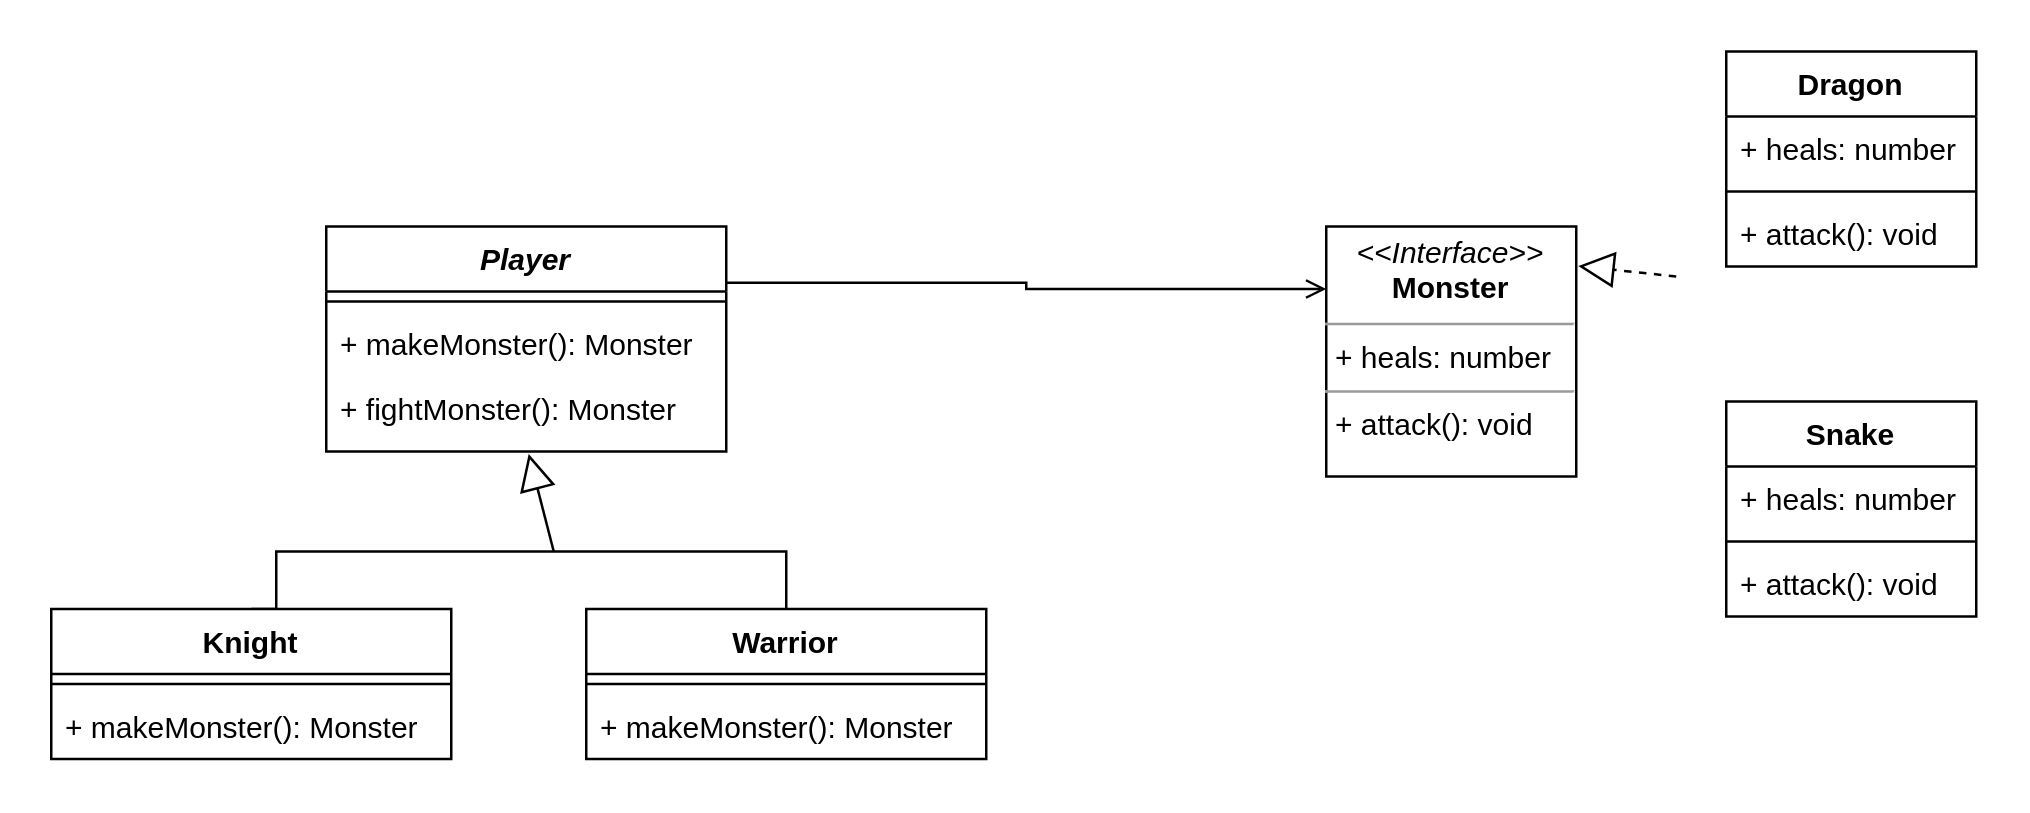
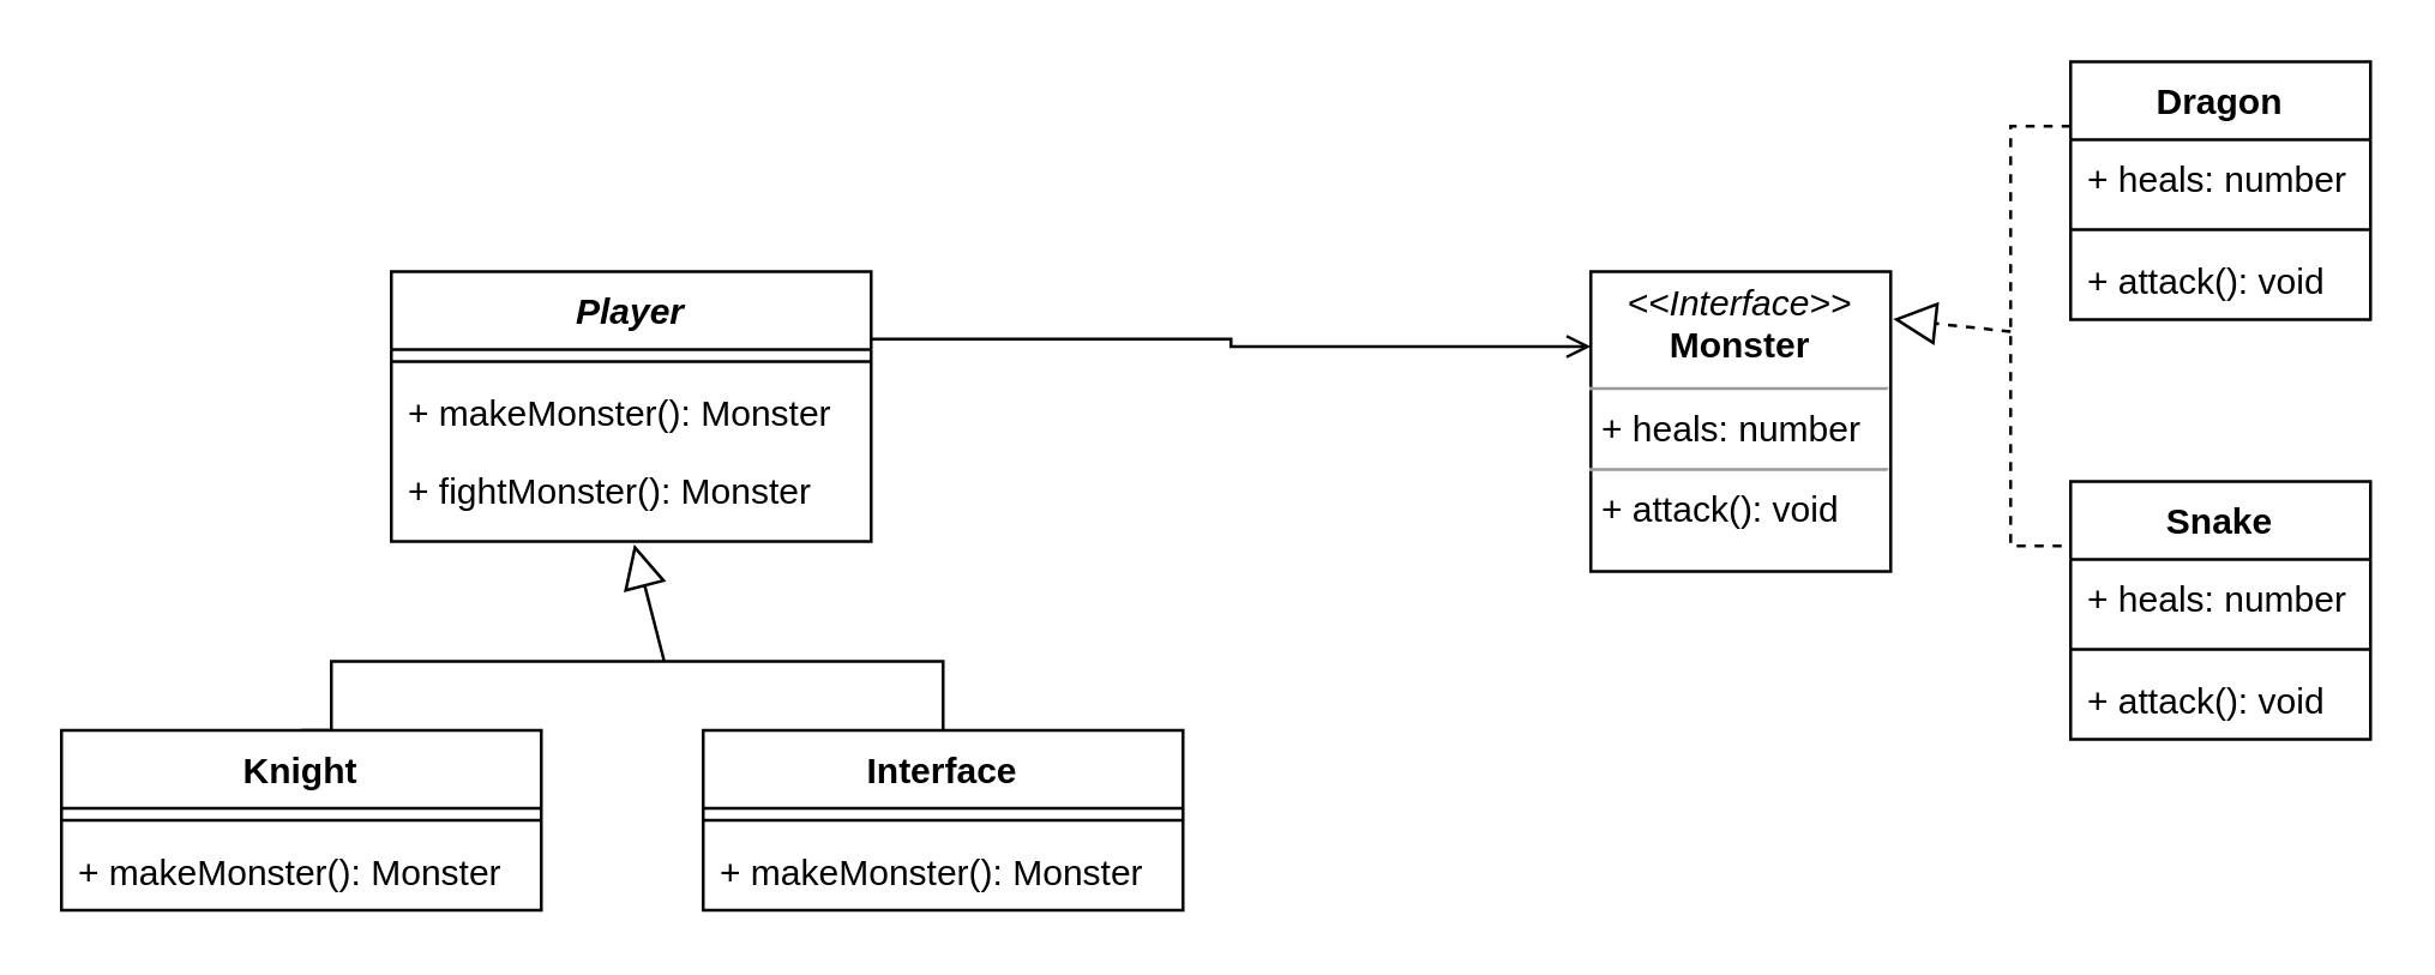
  <mxCell id="0" />
  <mxCell id="1" parent="0" />
+ <mxCell id="2" style="edgeStyle=orthogonalEdgeStyle;rounded=0;orthogonalLoop=1;jettySize=auto;html=1;exitX=0;exitY=0.25;exitDx=0;exitDy=0;entryX=0;entryY=0.25;entryDx=0;entryDy=0;endArrow=none;endFill=0;dashed=1;" edge="1" parent="1" source="3" target="7"><mxGeometry relative="1" as="geometry"><Array as="points"><mxPoint x="670" y="42" /><mxPoint x="670" y="182" /></Array></mxGeometry></mxCell>
  <mxCell id="3" value="Dragon" style="swimlane;fontStyle=1;align=center;verticalAlign=top;childLayout=stackLayout;horizontal=1;startSize=26;horizontalStack=0;resizeParent=1;resizeParentMax=0;resizeLast=0;collapsible=1;marginBottom=0;" vertex="1" parent="1"><mxGeometry x="690" y="20" width="100" height="86" as="geometry" /></mxCell>
  <mxCell id="4" value="+ heals: number" style="text;strokeColor=none;fillColor=none;align=left;verticalAlign=top;spacingLeft=4;spacingRight=4;overflow=hidden;rotatable=0;points=[[0,0.5],[1,0.5]];portConstraint=eastwest;" vertex="1" parent="3"><mxGeometry y="26" width="100" height="26" as="geometry" /></mxCell>
  <mxCell id="5" value="" style="line;strokeWidth=1;fillColor=none;align=left;verticalAlign=middle;spacingTop=-1;spacingLeft=3;spacingRight=3;rotatable=0;labelPosition=right;points=[];portConstraint=eastwest;" vertex="1" parent="3"><mxGeometry y="52" width="100" height="8" as="geometry" /></mxCell>
  <mxCell id="6" value="+ attack(): void" style="text;strokeColor=none;fillColor=none;align=left;verticalAlign=top;spacingLeft=4;spacingRight=4;overflow=hidden;rotatable=0;points=[[0,0.5],[1,0.5]];portConstraint=eastwest;" vertex="1" parent="3"><mxGeometry y="60" width="100" height="26" as="geometry" /></mxCell>
  <mxCell id="7" value="Snake" style="swimlane;fontStyle=1;align=center;verticalAlign=top;childLayout=stackLayout;horizontal=1;startSize=26;horizontalStack=0;resizeParent=1;resizeParentMax=0;resizeLast=0;collapsible=1;marginBottom=0;" vertex="1" parent="1"><mxGeometry x="690" y="160" width="100" height="86" as="geometry" /></mxCell>
  <mxCell id="8" value="+ heals: number" style="text;strokeColor=none;fillColor=none;align=left;verticalAlign=top;spacingLeft=4;spacingRight=4;overflow=hidden;rotatable=0;points=[[0,0.5],[1,0.5]];portConstraint=eastwest;" vertex="1" parent="7"><mxGeometry y="26" width="100" height="26" as="geometry" /></mxCell>
  <mxCell id="9" value="" style="line;strokeWidth=1;fillColor=none;align=left;verticalAlign=middle;spacingTop=-1;spacingLeft=3;spacingRight=3;rotatable=0;labelPosition=right;points=[];portConstraint=eastwest;" vertex="1" parent="7"><mxGeometry y="52" width="100" height="8" as="geometry" /></mxCell>
  <mxCell id="10" value="+ attack(): void" style="text;strokeColor=none;fillColor=none;align=left;verticalAlign=top;spacingLeft=4;spacingRight=4;overflow=hidden;rotatable=0;points=[[0,0.5],[1,0.5]];portConstraint=eastwest;" vertex="1" parent="7"><mxGeometry y="60" width="100" height="26" as="geometry" /></mxCell>
  <mxCell id="11" style="edgeStyle=orthogonalEdgeStyle;rounded=0;orthogonalLoop=1;jettySize=auto;html=1;exitX=1;exitY=0.25;exitDx=0;exitDy=0;entryX=0;entryY=0.25;entryDx=0;entryDy=0;endArrow=open;endFill=0;" edge="1" parent="1" source="12" target="23"><mxGeometry relative="1" as="geometry" /></mxCell>
  <mxCell id="12" value="Player" style="swimlane;fontStyle=3;align=center;verticalAlign=top;childLayout=stackLayout;horizontal=1;startSize=26;horizontalStack=0;resizeParent=1;resizeParentMax=0;resizeLast=0;collapsible=1;marginBottom=0;" vertex="1" parent="1"><mxGeometry x="130" y="90" width="160" height="90" as="geometry" /></mxCell>
  <mxCell id="13" value="" style="line;strokeWidth=1;fillColor=none;align=left;verticalAlign=middle;spacingTop=-1;spacingLeft=3;spacingRight=3;rotatable=0;labelPosition=right;points=[];portConstraint=eastwest;" vertex="1" parent="12"><mxGeometry y="26" width="160" height="8" as="geometry" /></mxCell>
  <mxCell id="14" value="+ makeMonster(): Monster" style="text;strokeColor=none;fillColor=none;align=left;verticalAlign=top;spacingLeft=4;spacingRight=4;overflow=hidden;rotatable=0;points=[[0,0.5],[1,0.5]];portConstraint=eastwest;" vertex="1" parent="12"><mxGeometry y="34" width="160" height="26" as="geometry" /></mxCell>
  <mxCell id="15" value="+ fightMonster(): Monster" style="text;strokeColor=none;fillColor=none;align=left;verticalAlign=top;spacingLeft=4;spacingRight=4;overflow=hidden;rotatable=0;points=[[0,0.5],[1,0.5]];portConstraint=eastwest;" vertex="1" parent="12"><mxGeometry y="60" width="160" height="30" as="geometry" /></mxCell>
- <mxCell id="16" value="Warrior" style="swimlane;fontStyle=1;align=center;verticalAlign=top;childLayout=stackLayout;horizontal=1;startSize=26;horizontalStack=0;resizeParent=1;resizeParentMax=0;resizeLast=0;collapsible=1;marginBottom=0;" vertex="1" parent="1"><mxGeometry x="234" y="243" width="160" height="60" as="geometry" /></mxCell>
+ <mxCell id="16" value="Interface" style="swimlane;fontStyle=1;align=center;verticalAlign=top;childLayout=stackLayout;horizontal=1;startSize=26;horizontalStack=0;resizeParent=1;resizeParentMax=0;resizeLast=0;collapsible=1;marginBottom=0;" vertex="1" parent="1"><mxGeometry x="234" y="243" width="160" height="60" as="geometry" /></mxCell>
  <mxCell id="17" value="" style="line;strokeWidth=1;fillColor=none;align=left;verticalAlign=middle;spacingTop=-1;spacingLeft=3;spacingRight=3;rotatable=0;labelPosition=right;points=[];portConstraint=eastwest;" vertex="1" parent="16"><mxGeometry y="26" width="160" height="8" as="geometry" /></mxCell>
  <mxCell id="18" value="+ makeMonster(): Monster" style="text;strokeColor=none;fillColor=none;align=left;verticalAlign=top;spacingLeft=4;spacingRight=4;overflow=hidden;rotatable=0;points=[[0,0.5],[1,0.5]];portConstraint=eastwest;" vertex="1" parent="16"><mxGeometry y="34" width="160" height="26" as="geometry" /></mxCell>
  <mxCell id="19" style="edgeStyle=orthogonalEdgeStyle;rounded=0;orthogonalLoop=1;jettySize=auto;html=1;exitX=0.5;exitY=0;exitDx=0;exitDy=0;entryX=0.5;entryY=0;entryDx=0;entryDy=0;endArrow=none;endFill=0;" edge="1" parent="1" source="20" target="16"><mxGeometry relative="1" as="geometry"><Array as="points"><mxPoint x="110" y="220" /><mxPoint x="314" y="220" /></Array></mxGeometry></mxCell>
  <mxCell id="20" value="Knight" style="swimlane;fontStyle=1;align=center;verticalAlign=top;childLayout=stackLayout;horizontal=1;startSize=26;horizontalStack=0;resizeParent=1;resizeParentMax=0;resizeLast=0;collapsible=1;marginBottom=0;" vertex="1" parent="1"><mxGeometry x="20" y="243" width="160" height="60" as="geometry" /></mxCell>
  <mxCell id="21" value="" style="line;strokeWidth=1;fillColor=none;align=left;verticalAlign=middle;spacingTop=-1;spacingLeft=3;spacingRight=3;rotatable=0;labelPosition=right;points=[];portConstraint=eastwest;" vertex="1" parent="20"><mxGeometry y="26" width="160" height="8" as="geometry" /></mxCell>
  <mxCell id="22" value="+ makeMonster(): Monster" style="text;strokeColor=none;fillColor=none;align=left;verticalAlign=top;spacingLeft=4;spacingRight=4;overflow=hidden;rotatable=0;points=[[0,0.5],[1,0.5]];portConstraint=eastwest;" vertex="1" parent="20"><mxGeometry y="34" width="160" height="26" as="geometry" /></mxCell>
  <mxCell id="23" value="&lt;p style=&quot;margin: 0px ; margin-top: 4px ; text-align: center&quot;&gt;&lt;i&gt;&amp;lt;&amp;lt;Interface&amp;gt;&amp;gt;&lt;/i&gt;&lt;br&gt;&lt;b&gt;Monster&lt;/b&gt;&lt;/p&gt;&lt;hr size=&quot;1&quot;&gt;&lt;p style=&quot;margin: 0px ; margin-left: 4px&quot;&gt;+ heals: number&lt;/p&gt;&lt;hr size=&quot;1&quot;&gt;&lt;p style=&quot;margin: 0px ; margin-left: 4px&quot;&gt;+ attack(): void&lt;br&gt;&lt;/p&gt;" style="verticalAlign=top;align=left;overflow=fill;fontSize=12;fontFamily=Helvetica;html=1;" vertex="1" parent="1"><mxGeometry x="530" y="90" width="100" height="100" as="geometry" /></mxCell>
  <mxCell id="24" value="" style="endArrow=block;endFill=0;endSize=12;html=1;entryX=0.506;entryY=1.033;entryDx=0;entryDy=0;entryPerimeter=0;" edge="1" parent="1" target="15"><mxGeometry width="160" relative="1" as="geometry"><mxPoint x="221" y="220" as="sourcePoint" /><mxPoint x="420" y="370" as="targetPoint" /></mxGeometry></mxCell>
  <mxCell id="25" value="" style="endArrow=block;dashed=1;endFill=0;endSize=12;html=1;entryX=1.008;entryY=0.158;entryDx=0;entryDy=0;entryPerimeter=0;" edge="1" parent="1" target="23"><mxGeometry width="160" relative="1" as="geometry"><mxPoint x="670" y="110" as="sourcePoint" /><mxPoint x="560" y="140" as="targetPoint" /></mxGeometry></mxCell>
